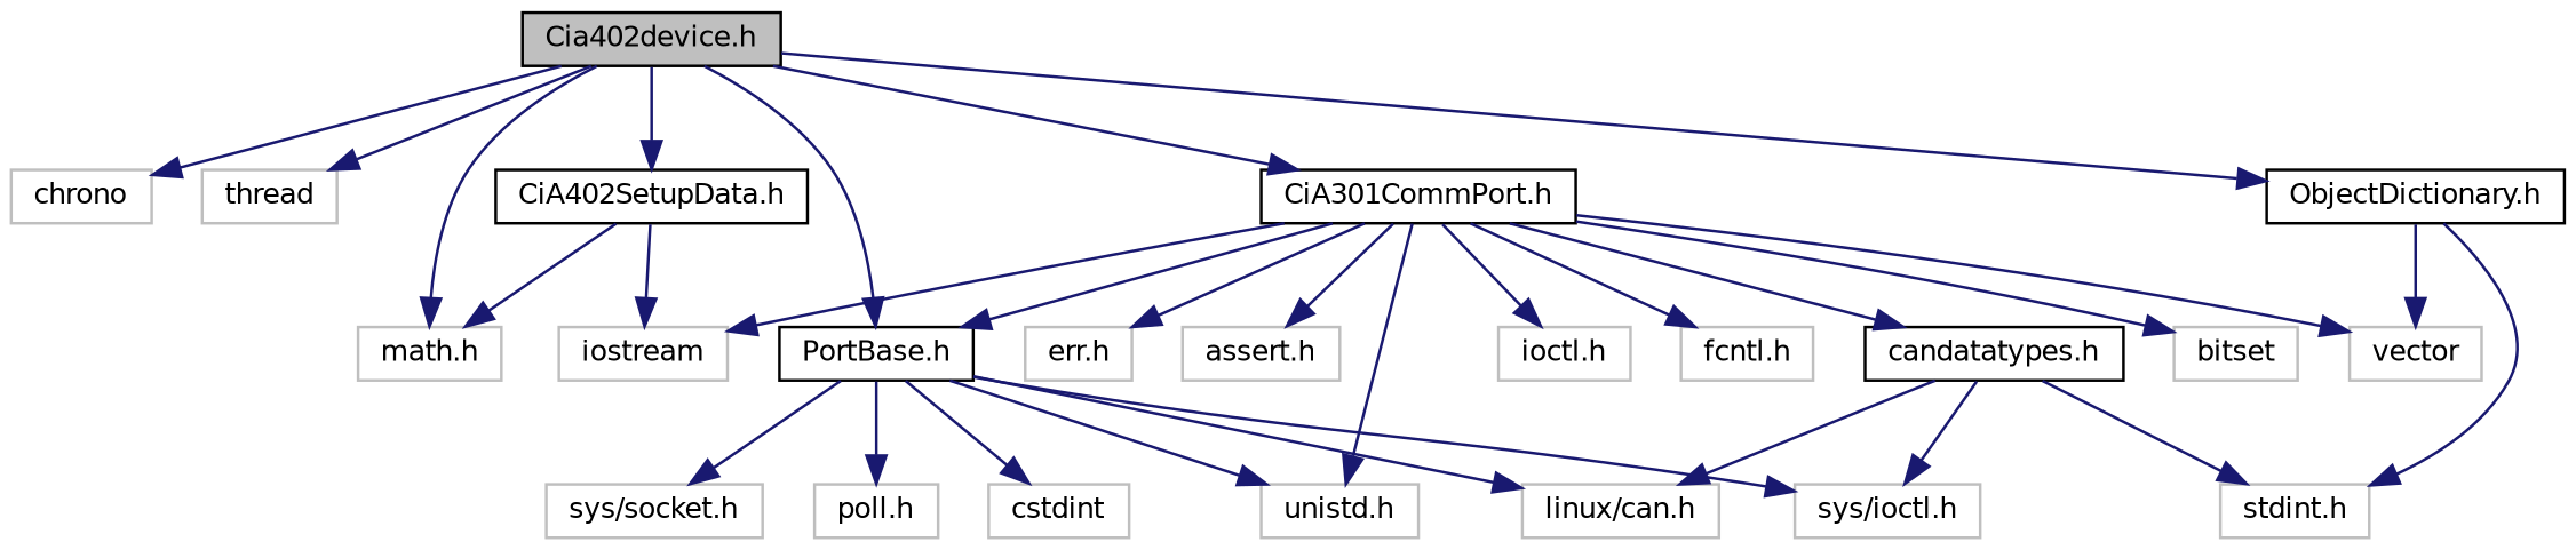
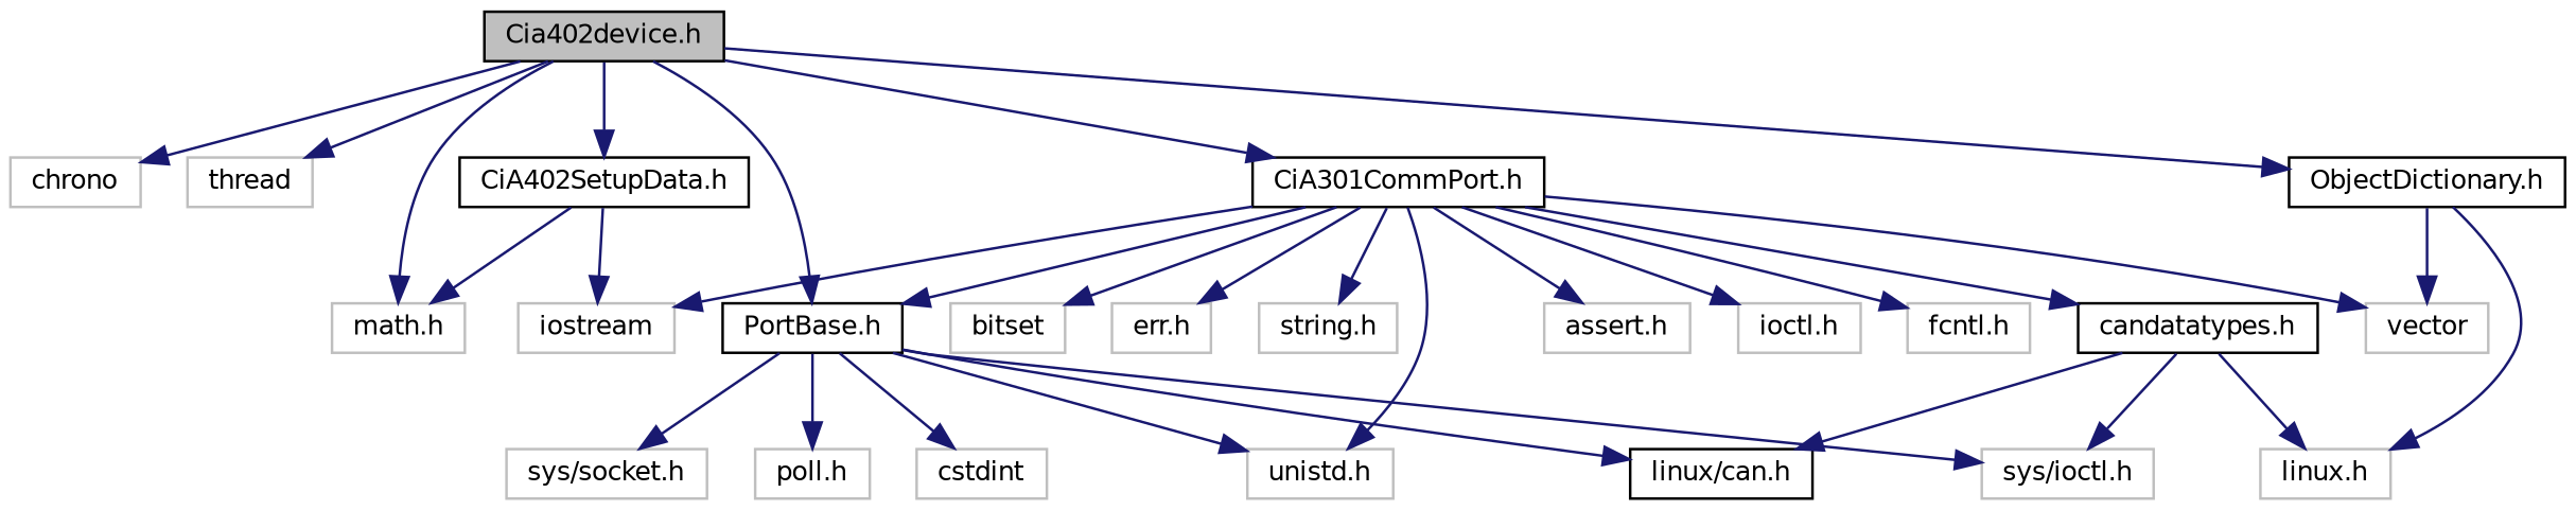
  digraph {
    node [color=grey75 fontname=Helvetica fontsize=10 shape=record]
    edge [color=midnightblue fontname=Helvetica fontsize=10 labelfontname=Helvetica labelfontsize=10 style=solid]
    n1 [color=black fillcolor=grey75 fontcolor=black height=0.2 label="Cia402device.h" style=filled width=0.4]
    n2 [height=0.2 label=chrono width=0.4]
    n3 [height=0.2 label=thread width=0.4]
    n4 [height=0.2 label="math.h" width=0.4]
    n5 [color=black height=0.2 label="CiA301CommPort.h" width=0.4]
    n6 [color=black height=0.2 label="PortBase.h" width=0.4]
    n7 [color=black height=0.2 label="ObjectDictionary.h" width=0.4]
    n8 [color=black height=0.2 label="CiA402SetupData.h" width=0.4]
    n9 [height=0.2 label=iostream width=0.4]
    n10 [height=0.2 label=bitset width=0.4]
    n11 [height=0.2 label="err.h" width=0.4]
    n12 [height=0.2 label="unistd.h" width=0.4]
    n13 [height=0.2 label=vector width=0.4]
+   n14 [height=0.2 label="string.h" width=0.4]
    n15 [height=0.2 label="assert.h" width=0.4]
    n16 [height=0.2 label="ioctl.h" width=0.4]
    n17 [height=0.2 label="fcntl.h" width=0.4]
    n18 [color=black height=0.2 label="candatatypes.h" width=0.4]
-   n19 [height=0.2 label="linux/can.h" width=0.4]
+   n19 [color=black height=0.2 label="linux/can.h" width=0.4]
    n20 [height=0.2 label="sys/ioctl.h" width=0.4]
    n21 [height=0.2 label=cstdint width=0.4]
    n22 [height=0.2 label="sys/socket.h" width=0.4]
    n23 [height=0.2 label="poll.h" width=0.4]
-   n24 [height=0.2 label="stdint.h" width=0.4]
+   n24 [height=0.2 label="linux.h" width=0.4]
    n1 -> n2
    n1 -> n3
    n1 -> n4
    n1 -> n5
    n1 -> n6
    n1 -> n7
    n1 -> n8
    n5 -> n6
    n5 -> n9
    n5 -> n10
    n5 -> n11
    n5 -> n12
    n5 -> n13
+   n5 -> n14
    n5 -> n15
    n5 -> n16
    n5 -> n17
    n5 -> n18
    n6 -> n12
    n6 -> n19
    n6 -> n20
    n6 -> n21
    n6 -> n22
    n6 -> n23
    n7 -> n13
    n7 -> n24
    n8 -> n4
    n8 -> n9
    n18 -> n19
    n18 -> n20
    n18 -> n24
  }
